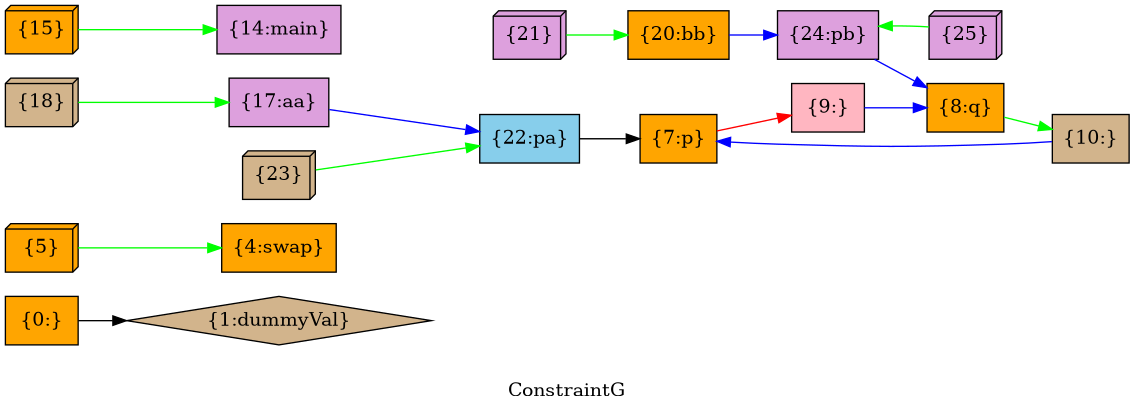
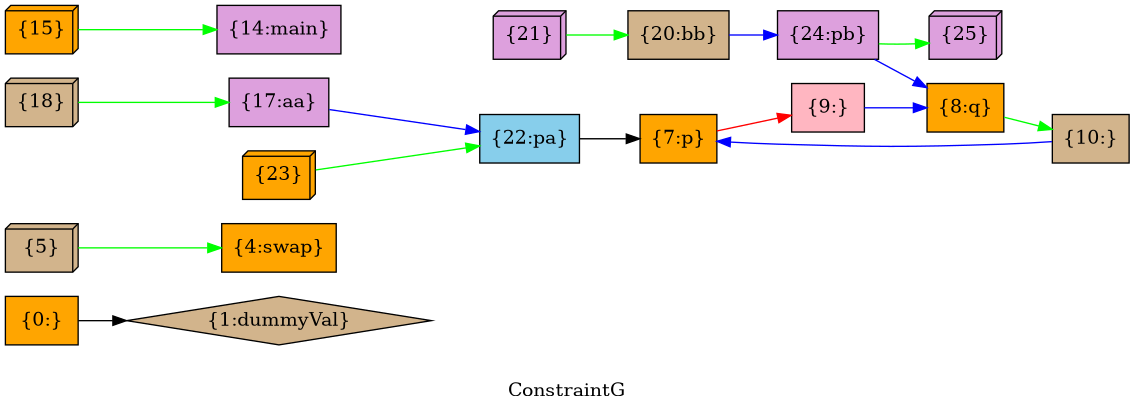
  digraph {
    label=ConstraintG
    rankdir=LR
    node [fillcolor=orange shape=box style=filled]
    edge [color=green]
    n1 [label="{0:}"]
    n2 [fillcolor=tan label="{1:dummyVal}" shape=diamond]
    n3 [label="{4:swap}"]
-   n4 [label="{5}" shape=box3d]
+   n4 [fillcolor=tan label="{5}" shape=box3d]
    n5 [label="{7:p}"]
    n6 [fillcolor=lightpink label="{9:}"]
    n7 [label="{8:q}"]
    n8 [fillcolor=tan label="{10:}"]
    n9 [fillcolor=plum label="{14:main}"]
    n10 [label="{15}" shape=box3d]
    n11 [fillcolor=plum label="{17:aa}"]
    n12 [fillcolor=skyblue label="{22:pa}"]
    n13 [fillcolor=tan label="{18}" shape=box3d]
-   n14 [label="{20:bb}"]
+   n14 [fillcolor=tan label="{20:bb}"]
    n15 [fillcolor=plum label="{24:pb}"]
    n16 [fillcolor=plum label="{21}" shape=box3d]
-   n17 [fillcolor=tan label="{23}" shape=box3d]
+   n17 [label="{23}" shape=box3d]
    n18 [fillcolor=plum label="{25}" shape=box3d]
    n1 -> n2 [color=black]
    n4 -> n3
    n5 -> n6 [color=red]
    n6 -> n7 [color=blue]
    n7 -> n8
    n8 -> n5 [color=blue]
    n10 -> n9
    n11 -> n12 [color=blue]
    n12 -> n5 [color=black]
    n13 -> n11
    n14 -> n15 [color=blue]
    n15 -> n7 [color=blue]
    n16 -> n14
    n17 -> n12
-   n18 -> n15
+   n15 -> n18
  }
